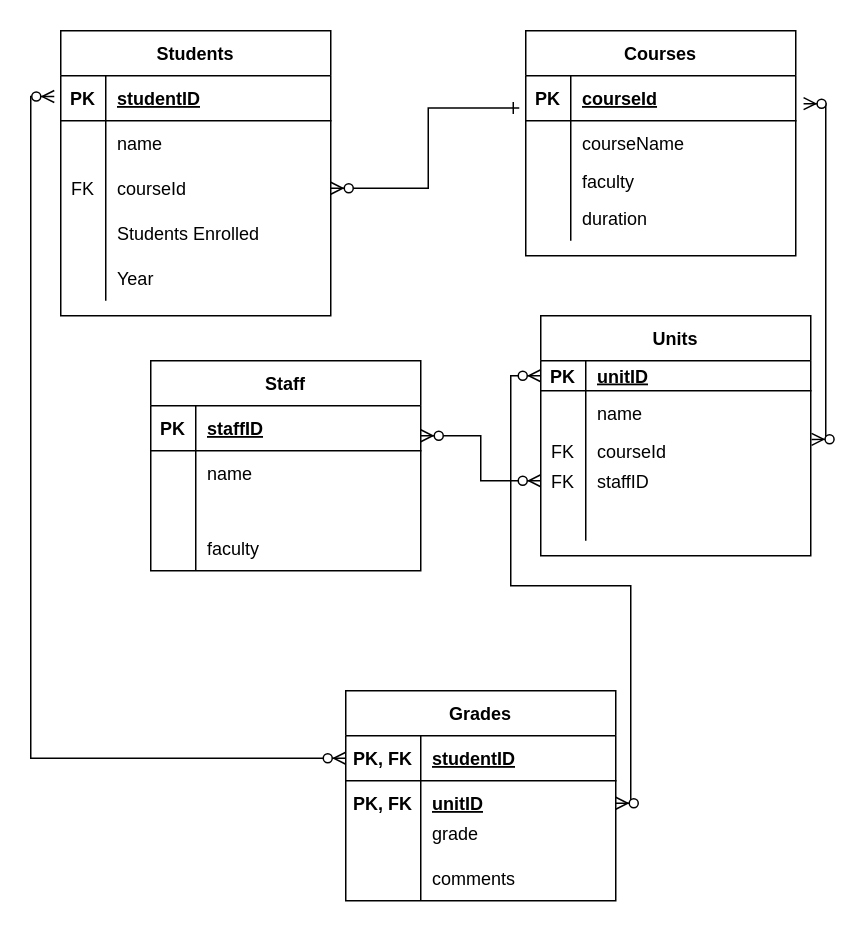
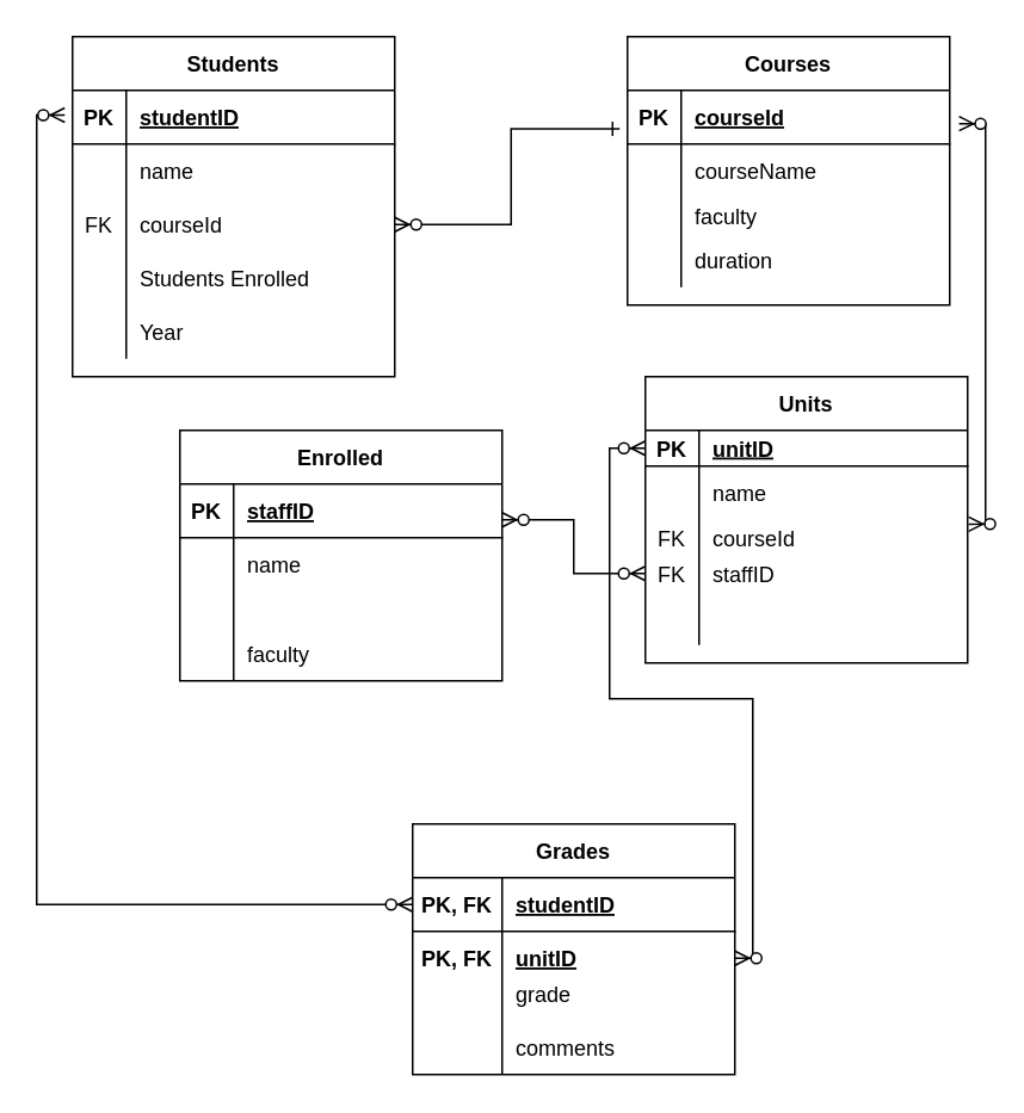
  <mxCell id="0" />
  <mxCell id="1" parent="0" />
  <mxCell id="2" value="Students" style="shape=table;startSize=30;container=1;collapsible=1;childLayout=tableLayout;fixedRows=1;rowLines=0;fontStyle=1;align=center;resizeLast=1;" vertex="1" parent="1"><mxGeometry x="40" y="20" width="180" height="190" as="geometry" /></mxCell>
  <mxCell id="3" value="" style="shape=tableRow;horizontal=0;startSize=0;swimlaneHead=0;swimlaneBody=0;fillColor=none;collapsible=0;dropTarget=0;points=[[0,0.5],[1,0.5]];portConstraint=eastwest;top=0;left=0;right=0;bottom=1;" vertex="1" parent="2"><mxGeometry y="30" width="180" height="30" as="geometry" /></mxCell>
  <mxCell id="4" value="PK" style="shape=partialRectangle;connectable=0;fillColor=none;top=0;left=0;bottom=0;right=0;fontStyle=1;overflow=hidden;" vertex="1" parent="3"><mxGeometry width="30" height="30" as="geometry"><mxRectangle width="30" height="30" as="alternateBounds" /></mxGeometry></mxCell>
  <mxCell id="5" value="studentID" style="shape=partialRectangle;connectable=0;fillColor=none;top=0;left=0;bottom=0;right=0;align=left;spacingLeft=6;fontStyle=5;overflow=hidden;" vertex="1" parent="3"><mxGeometry x="30" width="150" height="30" as="geometry"><mxRectangle width="150" height="30" as="alternateBounds" /></mxGeometry></mxCell>
  <mxCell id="6" value="" style="shape=tableRow;horizontal=0;startSize=0;swimlaneHead=0;swimlaneBody=0;fillColor=none;collapsible=0;dropTarget=0;points=[[0,0.5],[1,0.5]];portConstraint=eastwest;top=0;left=0;right=0;bottom=0;" vertex="1" parent="2"><mxGeometry y="60" width="180" height="30" as="geometry" /></mxCell>
  <mxCell id="7" value="" style="shape=partialRectangle;connectable=0;fillColor=none;top=0;left=0;bottom=0;right=0;editable=1;overflow=hidden;" vertex="1" parent="6"><mxGeometry width="30" height="30" as="geometry"><mxRectangle width="30" height="30" as="alternateBounds" /></mxGeometry></mxCell>
  <mxCell id="8" value="name" style="shape=partialRectangle;connectable=0;fillColor=none;top=0;left=0;bottom=0;right=0;align=left;spacingLeft=6;overflow=hidden;" vertex="1" parent="6"><mxGeometry x="30" width="150" height="30" as="geometry"><mxRectangle width="150" height="30" as="alternateBounds" /></mxGeometry></mxCell>
  <mxCell id="9" value="" style="shape=tableRow;horizontal=0;startSize=0;swimlaneHead=0;swimlaneBody=0;fillColor=none;collapsible=0;dropTarget=0;points=[[0,0.5],[1,0.5]];portConstraint=eastwest;top=0;left=0;right=0;bottom=0;" vertex="1" parent="2"><mxGeometry y="90" width="180" height="30" as="geometry" /></mxCell>
  <mxCell id="10" value="FK" style="shape=partialRectangle;connectable=0;fillColor=none;top=0;left=0;bottom=0;right=0;editable=1;overflow=hidden;" vertex="1" parent="9"><mxGeometry width="30" height="30" as="geometry"><mxRectangle width="30" height="30" as="alternateBounds" /></mxGeometry></mxCell>
  <mxCell id="11" value="courseId" style="shape=partialRectangle;connectable=0;fillColor=none;top=0;left=0;bottom=0;right=0;align=left;spacingLeft=6;overflow=hidden;" vertex="1" parent="9"><mxGeometry x="30" width="150" height="30" as="geometry"><mxRectangle width="150" height="30" as="alternateBounds" /></mxGeometry></mxCell>
  <mxCell id="12" value="" style="shape=tableRow;horizontal=0;startSize=0;swimlaneHead=0;swimlaneBody=0;fillColor=none;collapsible=0;dropTarget=0;points=[[0,0.5],[1,0.5]];portConstraint=eastwest;top=0;left=0;right=0;bottom=0;" vertex="1" parent="2"><mxGeometry y="120" width="180" height="30" as="geometry" /></mxCell>
  <mxCell id="13" value="" style="shape=partialRectangle;connectable=0;fillColor=none;top=0;left=0;bottom=0;right=0;editable=1;overflow=hidden;" vertex="1" parent="12"><mxGeometry width="30" height="30" as="geometry"><mxRectangle width="30" height="30" as="alternateBounds" /></mxGeometry></mxCell>
  <mxCell id="14" value="Students Enrolled" style="shape=partialRectangle;connectable=0;fillColor=none;top=0;left=0;bottom=0;right=0;align=left;spacingLeft=6;overflow=hidden;" vertex="1" parent="12"><mxGeometry x="30" width="150" height="30" as="geometry"><mxRectangle width="150" height="30" as="alternateBounds" /></mxGeometry></mxCell>
  <mxCell id="15" value="" style="shape=tableRow;horizontal=0;startSize=0;swimlaneHead=0;swimlaneBody=0;fillColor=none;collapsible=0;dropTarget=0;points=[[0,0.5],[1,0.5]];portConstraint=eastwest;top=0;left=0;right=0;bottom=0;" vertex="1" parent="2"><mxGeometry y="150" width="180" height="30" as="geometry" /></mxCell>
  <mxCell id="16" value="" style="shape=partialRectangle;connectable=0;fillColor=none;top=0;left=0;bottom=0;right=0;editable=1;overflow=hidden;" vertex="1" parent="15"><mxGeometry width="30" height="30" as="geometry"><mxRectangle width="30" height="30" as="alternateBounds" /></mxGeometry></mxCell>
  <mxCell id="17" value="Year" style="shape=partialRectangle;connectable=0;fillColor=none;top=0;left=0;bottom=0;right=0;align=left;spacingLeft=6;overflow=hidden;" vertex="1" parent="15"><mxGeometry x="30" width="150" height="30" as="geometry"><mxRectangle width="150" height="30" as="alternateBounds" /></mxGeometry></mxCell>
  <mxCell id="18" value="Courses" style="shape=table;startSize=30;container=1;collapsible=1;childLayout=tableLayout;fixedRows=1;rowLines=0;fontStyle=1;align=center;resizeLast=1;" vertex="1" parent="1"><mxGeometry x="350" y="20" width="180" height="150" as="geometry" /></mxCell>
  <mxCell id="19" value="" style="shape=tableRow;horizontal=0;startSize=0;swimlaneHead=0;swimlaneBody=0;fillColor=none;collapsible=0;dropTarget=0;points=[[0,0.5],[1,0.5]];portConstraint=eastwest;top=0;left=0;right=0;bottom=1;" vertex="1" parent="18"><mxGeometry y="30" width="180" height="30" as="geometry" /></mxCell>
  <mxCell id="20" value="PK" style="shape=partialRectangle;connectable=0;fillColor=none;top=0;left=0;bottom=0;right=0;fontStyle=1;overflow=hidden;" vertex="1" parent="19"><mxGeometry width="30" height="30" as="geometry"><mxRectangle width="30" height="30" as="alternateBounds" /></mxGeometry></mxCell>
  <mxCell id="21" value="courseId" style="shape=partialRectangle;connectable=0;fillColor=none;top=0;left=0;bottom=0;right=0;align=left;spacingLeft=6;fontStyle=5;overflow=hidden;" vertex="1" parent="19"><mxGeometry x="30" width="150" height="30" as="geometry"><mxRectangle width="150" height="30" as="alternateBounds" /></mxGeometry></mxCell>
  <mxCell id="22" value="" style="shape=tableRow;horizontal=0;startSize=0;swimlaneHead=0;swimlaneBody=0;fillColor=none;collapsible=0;dropTarget=0;points=[[0,0.5],[1,0.5]];portConstraint=eastwest;top=0;left=0;right=0;bottom=0;" vertex="1" parent="18"><mxGeometry y="60" width="180" height="30" as="geometry" /></mxCell>
  <mxCell id="23" value="" style="shape=partialRectangle;connectable=0;fillColor=none;top=0;left=0;bottom=0;right=0;editable=1;overflow=hidden;" vertex="1" parent="22"><mxGeometry width="30" height="30" as="geometry"><mxRectangle width="30" height="30" as="alternateBounds" /></mxGeometry></mxCell>
  <mxCell id="24" value="courseName" style="shape=partialRectangle;connectable=0;fillColor=none;top=0;left=0;bottom=0;right=0;align=left;spacingLeft=6;overflow=hidden;" vertex="1" parent="22"><mxGeometry x="30" width="150" height="30" as="geometry"><mxRectangle width="150" height="30" as="alternateBounds" /></mxGeometry></mxCell>
  <mxCell id="25" value="" style="shape=tableRow;horizontal=0;startSize=0;swimlaneHead=0;swimlaneBody=0;fillColor=none;collapsible=0;dropTarget=0;points=[[0,0.5],[1,0.5]];portConstraint=eastwest;top=0;left=0;right=0;bottom=0;" vertex="1" parent="18"><mxGeometry y="90" width="180" height="20" as="geometry" /></mxCell>
  <mxCell id="26" value="" style="shape=partialRectangle;connectable=0;fillColor=none;top=0;left=0;bottom=0;right=0;editable=1;overflow=hidden;" vertex="1" parent="25"><mxGeometry width="30" height="20" as="geometry"><mxRectangle width="30" height="20" as="alternateBounds" /></mxGeometry></mxCell>
  <mxCell id="27" value="faculty" style="shape=partialRectangle;connectable=0;fillColor=none;top=0;left=0;bottom=0;right=0;align=left;spacingLeft=6;overflow=hidden;" vertex="1" parent="25"><mxGeometry x="30" width="150" height="20" as="geometry"><mxRectangle width="150" height="20" as="alternateBounds" /></mxGeometry></mxCell>
  <mxCell id="28" value="" style="shape=tableRow;horizontal=0;startSize=0;swimlaneHead=0;swimlaneBody=0;fillColor=none;collapsible=0;dropTarget=0;points=[[0,0.5],[1,0.5]];portConstraint=eastwest;top=0;left=0;right=0;bottom=0;" vertex="1" parent="18"><mxGeometry y="110" width="180" height="30" as="geometry" /></mxCell>
  <mxCell id="29" value="" style="shape=partialRectangle;connectable=0;fillColor=none;top=0;left=0;bottom=0;right=0;editable=1;overflow=hidden;" vertex="1" parent="28"><mxGeometry width="30" height="30" as="geometry"><mxRectangle width="30" height="30" as="alternateBounds" /></mxGeometry></mxCell>
  <mxCell id="30" value="duration" style="shape=partialRectangle;connectable=0;fillColor=none;top=0;left=0;bottom=0;right=0;align=left;spacingLeft=6;overflow=hidden;" vertex="1" parent="28"><mxGeometry x="30" width="150" height="30" as="geometry"><mxRectangle width="150" height="30" as="alternateBounds" /></mxGeometry></mxCell>
- <mxCell id="31" value="Staff" style="shape=table;startSize=30;container=1;collapsible=1;childLayout=tableLayout;fixedRows=1;rowLines=0;fontStyle=1;align=center;resizeLast=1;" vertex="1" parent="1"><mxGeometry x="100" y="240" width="180" height="140" as="geometry" /></mxCell>
+ <mxCell id="31" value="Enrolled" style="shape=table;startSize=30;container=1;collapsible=1;childLayout=tableLayout;fixedRows=1;rowLines=0;fontStyle=1;align=center;resizeLast=1;" vertex="1" parent="1"><mxGeometry x="100" y="240" width="180" height="140" as="geometry" /></mxCell>
  <mxCell id="32" value="" style="shape=tableRow;horizontal=0;startSize=0;swimlaneHead=0;swimlaneBody=0;fillColor=none;collapsible=0;dropTarget=0;points=[[0,0.5],[1,0.5]];portConstraint=eastwest;top=0;left=0;right=0;bottom=1;" vertex="1" parent="31"><mxGeometry y="30" width="180" height="30" as="geometry" /></mxCell>
  <mxCell id="33" value="PK" style="shape=partialRectangle;connectable=0;fillColor=none;top=0;left=0;bottom=0;right=0;fontStyle=1;overflow=hidden;" vertex="1" parent="32"><mxGeometry width="30" height="30" as="geometry"><mxRectangle width="30" height="30" as="alternateBounds" /></mxGeometry></mxCell>
  <mxCell id="34" value="staffID" style="shape=partialRectangle;connectable=0;fillColor=none;top=0;left=0;bottom=0;right=0;align=left;spacingLeft=6;fontStyle=5;overflow=hidden;" vertex="1" parent="32"><mxGeometry x="30" width="150" height="30" as="geometry"><mxRectangle width="150" height="30" as="alternateBounds" /></mxGeometry></mxCell>
  <mxCell id="35" value="" style="shape=tableRow;horizontal=0;startSize=0;swimlaneHead=0;swimlaneBody=0;fillColor=none;collapsible=0;dropTarget=0;points=[[0,0.5],[1,0.5]];portConstraint=eastwest;top=0;left=0;right=0;bottom=0;" vertex="1" parent="31"><mxGeometry y="60" width="180" height="30" as="geometry" /></mxCell>
  <mxCell id="36" value="" style="shape=partialRectangle;connectable=0;fillColor=none;top=0;left=0;bottom=0;right=0;editable=1;overflow=hidden;" vertex="1" parent="35"><mxGeometry width="30" height="30" as="geometry"><mxRectangle width="30" height="30" as="alternateBounds" /></mxGeometry></mxCell>
  <mxCell id="37" value="name" style="shape=partialRectangle;connectable=0;fillColor=none;top=0;left=0;bottom=0;right=0;align=left;spacingLeft=6;overflow=hidden;" vertex="1" parent="35"><mxGeometry x="30" width="150" height="30" as="geometry"><mxRectangle width="150" height="30" as="alternateBounds" /></mxGeometry></mxCell>
  <mxCell id="38" value="" style="shape=tableRow;horizontal=0;startSize=0;swimlaneHead=0;swimlaneBody=0;fillColor=none;collapsible=0;dropTarget=0;points=[[0,0.5],[1,0.5]];portConstraint=eastwest;top=0;left=0;right=0;bottom=0;" vertex="1" parent="31"><mxGeometry y="90" width="180" height="20" as="geometry" /></mxCell>
  <mxCell id="39" value="" style="shape=partialRectangle;connectable=0;fillColor=none;top=0;left=0;bottom=0;right=0;editable=1;overflow=hidden;" vertex="1" parent="38"><mxGeometry width="30" height="20" as="geometry"><mxRectangle width="30" height="20" as="alternateBounds" /></mxGeometry></mxCell>
  <mxCell id="40" value="" style="shape=partialRectangle;connectable=0;fillColor=none;top=0;left=0;bottom=0;right=0;align=left;spacingLeft=6;overflow=hidden;" vertex="1" parent="38"><mxGeometry x="30" width="150" height="20" as="geometry"><mxRectangle width="150" height="20" as="alternateBounds" /></mxGeometry></mxCell>
  <mxCell id="41" value="" style="shape=tableRow;horizontal=0;startSize=0;swimlaneHead=0;swimlaneBody=0;fillColor=none;collapsible=0;dropTarget=0;points=[[0,0.5],[1,0.5]];portConstraint=eastwest;top=0;left=0;right=0;bottom=0;" vertex="1" parent="31"><mxGeometry y="110" width="180" height="30" as="geometry" /></mxCell>
  <mxCell id="42" value="" style="shape=partialRectangle;connectable=0;fillColor=none;top=0;left=0;bottom=0;right=0;editable=1;overflow=hidden;" vertex="1" parent="41"><mxGeometry width="30" height="30" as="geometry"><mxRectangle width="30" height="30" as="alternateBounds" /></mxGeometry></mxCell>
  <mxCell id="43" value="faculty" style="shape=partialRectangle;connectable=0;fillColor=none;top=0;left=0;bottom=0;right=0;align=left;spacingLeft=6;overflow=hidden;" vertex="1" parent="41"><mxGeometry x="30" width="150" height="30" as="geometry"><mxRectangle width="150" height="30" as="alternateBounds" /></mxGeometry></mxCell>
  <mxCell id="44" value="Units" style="shape=table;startSize=30;container=1;collapsible=1;childLayout=tableLayout;fixedRows=1;rowLines=0;fontStyle=1;align=center;resizeLast=1;" vertex="1" parent="1"><mxGeometry x="360" y="210" width="180" height="160" as="geometry" /></mxCell>
  <mxCell id="45" value="" style="shape=tableRow;horizontal=0;startSize=0;swimlaneHead=0;swimlaneBody=0;fillColor=none;collapsible=0;dropTarget=0;points=[[0,0.5],[1,0.5]];portConstraint=eastwest;top=0;left=0;right=0;bottom=1;" vertex="1" parent="44"><mxGeometry y="30" width="180" height="20" as="geometry" /></mxCell>
  <mxCell id="46" value="PK" style="shape=partialRectangle;connectable=0;fillColor=none;top=0;left=0;bottom=0;right=0;fontStyle=1;overflow=hidden;" vertex="1" parent="45"><mxGeometry width="30" height="20" as="geometry"><mxRectangle width="30" height="20" as="alternateBounds" /></mxGeometry></mxCell>
  <mxCell id="47" value="unitID" style="shape=partialRectangle;connectable=0;fillColor=none;top=0;left=0;bottom=0;right=0;align=left;spacingLeft=6;fontStyle=5;overflow=hidden;" vertex="1" parent="45"><mxGeometry x="30" width="150" height="20" as="geometry"><mxRectangle width="150" height="20" as="alternateBounds" /></mxGeometry></mxCell>
  <mxCell id="48" value="" style="shape=tableRow;horizontal=0;startSize=0;swimlaneHead=0;swimlaneBody=0;fillColor=none;collapsible=0;dropTarget=0;points=[[0,0.5],[1,0.5]];portConstraint=eastwest;top=0;left=0;right=0;bottom=0;" vertex="1" parent="44"><mxGeometry y="50" width="180" height="30" as="geometry" /></mxCell>
  <mxCell id="49" value="" style="shape=partialRectangle;connectable=0;fillColor=none;top=0;left=0;bottom=0;right=0;editable=1;overflow=hidden;" vertex="1" parent="48"><mxGeometry width="30" height="30" as="geometry"><mxRectangle width="30" height="30" as="alternateBounds" /></mxGeometry></mxCell>
  <mxCell id="50" value="name" style="shape=partialRectangle;connectable=0;fillColor=none;top=0;left=0;bottom=0;right=0;align=left;spacingLeft=6;overflow=hidden;" vertex="1" parent="48"><mxGeometry x="30" width="150" height="30" as="geometry"><mxRectangle width="150" height="30" as="alternateBounds" /></mxGeometry></mxCell>
  <mxCell id="51" value="" style="shape=tableRow;horizontal=0;startSize=0;swimlaneHead=0;swimlaneBody=0;fillColor=none;collapsible=0;dropTarget=0;points=[[0,0.5],[1,0.5]];portConstraint=eastwest;top=0;left=0;right=0;bottom=0;" vertex="1" parent="44"><mxGeometry y="80" width="180" height="20" as="geometry" /></mxCell>
  <mxCell id="52" value="FK" style="shape=partialRectangle;connectable=0;fillColor=none;top=0;left=0;bottom=0;right=0;editable=1;overflow=hidden;" vertex="1" parent="51"><mxGeometry width="30" height="20" as="geometry"><mxRectangle width="30" height="20" as="alternateBounds" /></mxGeometry></mxCell>
  <mxCell id="53" value="courseId" style="shape=partialRectangle;connectable=0;fillColor=none;top=0;left=0;bottom=0;right=0;align=left;spacingLeft=6;overflow=hidden;" vertex="1" parent="51"><mxGeometry x="30" width="150" height="20" as="geometry"><mxRectangle width="150" height="20" as="alternateBounds" /></mxGeometry></mxCell>
  <mxCell id="54" value="" style="shape=tableRow;horizontal=0;startSize=0;swimlaneHead=0;swimlaneBody=0;fillColor=none;collapsible=0;dropTarget=0;points=[[0,0.5],[1,0.5]];portConstraint=eastwest;top=0;left=0;right=0;bottom=0;" vertex="1" parent="44"><mxGeometry y="100" width="180" height="20" as="geometry" /></mxCell>
  <mxCell id="55" value="FK" style="shape=partialRectangle;connectable=0;fillColor=none;top=0;left=0;bottom=0;right=0;editable=1;overflow=hidden;" vertex="1" parent="54"><mxGeometry width="30" height="20" as="geometry"><mxRectangle width="30" height="20" as="alternateBounds" /></mxGeometry></mxCell>
  <mxCell id="56" value="staffID" style="shape=partialRectangle;connectable=0;fillColor=none;top=0;left=0;bottom=0;right=0;align=left;spacingLeft=6;overflow=hidden;" vertex="1" parent="54"><mxGeometry x="30" width="150" height="20" as="geometry"><mxRectangle width="150" height="20" as="alternateBounds" /></mxGeometry></mxCell>
  <mxCell id="57" value="" style="shape=tableRow;horizontal=0;startSize=0;swimlaneHead=0;swimlaneBody=0;fillColor=none;collapsible=0;dropTarget=0;points=[[0,0.5],[1,0.5]];portConstraint=eastwest;top=0;left=0;right=0;bottom=0;" vertex="1" parent="44"><mxGeometry y="120" width="180" height="30" as="geometry" /></mxCell>
  <mxCell id="58" value="" style="shape=partialRectangle;connectable=0;fillColor=none;top=0;left=0;bottom=0;right=0;editable=1;overflow=hidden;" vertex="1" parent="57"><mxGeometry width="30" height="30" as="geometry"><mxRectangle width="30" height="30" as="alternateBounds" /></mxGeometry></mxCell>
  <mxCell id="59" value="" style="shape=partialRectangle;connectable=0;fillColor=none;top=0;left=0;bottom=0;right=0;align=left;spacingLeft=6;overflow=hidden;" vertex="1" parent="57"><mxGeometry x="30" width="150" height="30" as="geometry"><mxRectangle width="150" height="30" as="alternateBounds" /></mxGeometry></mxCell>
  <mxCell id="60" value="Grades" style="shape=table;startSize=30;container=1;collapsible=1;childLayout=tableLayout;fixedRows=1;rowLines=0;fontStyle=1;align=center;resizeLast=1;" vertex="1" parent="1"><mxGeometry x="230" y="460" width="180" height="140" as="geometry" /></mxCell>
  <mxCell id="61" value="" style="shape=tableRow;horizontal=0;startSize=0;swimlaneHead=0;swimlaneBody=0;fillColor=none;collapsible=0;dropTarget=0;points=[[0,0.5],[1,0.5]];portConstraint=eastwest;top=0;left=0;right=0;bottom=1;" vertex="1" parent="60"><mxGeometry y="30" width="180" height="30" as="geometry" /></mxCell>
  <mxCell id="62" value="PK, FK" style="shape=partialRectangle;connectable=0;fillColor=none;top=0;left=0;bottom=0;right=0;fontStyle=1;overflow=hidden;" vertex="1" parent="61"><mxGeometry width="50" height="30" as="geometry"><mxRectangle width="50" height="30" as="alternateBounds" /></mxGeometry></mxCell>
  <mxCell id="63" value="studentID" style="shape=partialRectangle;connectable=0;fillColor=none;top=0;left=0;bottom=0;right=0;align=left;spacingLeft=6;fontStyle=5;overflow=hidden;" vertex="1" parent="61"><mxGeometry x="50" width="130" height="30" as="geometry"><mxRectangle width="130" height="30" as="alternateBounds" /></mxGeometry></mxCell>
  <mxCell id="64" value="" style="shape=tableRow;horizontal=0;startSize=0;swimlaneHead=0;swimlaneBody=0;fillColor=none;collapsible=0;dropTarget=0;points=[[0,0.5],[1,0.5]];portConstraint=eastwest;top=0;left=0;right=0;bottom=0;fontStyle=1" vertex="1" parent="60"><mxGeometry y="60" width="180" height="30" as="geometry" /></mxCell>
  <mxCell id="65" value="PK, FK" style="shape=partialRectangle;connectable=0;fillColor=none;top=0;left=0;bottom=0;right=0;editable=1;overflow=hidden;fontStyle=1" vertex="1" parent="64"><mxGeometry width="50" height="30" as="geometry"><mxRectangle width="50" height="30" as="alternateBounds" /></mxGeometry></mxCell>
  <mxCell id="66" value="unitID" style="shape=partialRectangle;connectable=0;fillColor=none;top=0;left=0;bottom=0;right=0;align=left;spacingLeft=6;overflow=hidden;fontStyle=5" vertex="1" parent="64"><mxGeometry x="50" width="130" height="30" as="geometry"><mxRectangle width="130" height="30" as="alternateBounds" /></mxGeometry></mxCell>
  <mxCell id="67" value="" style="shape=tableRow;horizontal=0;startSize=0;swimlaneHead=0;swimlaneBody=0;fillColor=none;collapsible=0;dropTarget=0;points=[[0,0.5],[1,0.5]];portConstraint=eastwest;top=0;left=0;right=0;bottom=0;" vertex="1" parent="60"><mxGeometry y="90" width="180" height="20" as="geometry" /></mxCell>
  <mxCell id="68" value="" style="shape=partialRectangle;connectable=0;fillColor=none;top=0;left=0;bottom=0;right=0;editable=1;overflow=hidden;" vertex="1" parent="67"><mxGeometry width="50" height="20" as="geometry"><mxRectangle width="50" height="20" as="alternateBounds" /></mxGeometry></mxCell>
  <mxCell id="69" value="" style="shape=partialRectangle;connectable=0;fillColor=none;top=0;left=0;bottom=0;right=0;align=left;spacingLeft=6;overflow=hidden;" vertex="1" parent="67"><mxGeometry x="50" width="130" height="20" as="geometry"><mxRectangle width="130" height="20" as="alternateBounds" /></mxGeometry></mxCell>
  <mxCell id="70" value="" style="shape=tableRow;horizontal=0;startSize=0;swimlaneHead=0;swimlaneBody=0;fillColor=none;collapsible=0;dropTarget=0;points=[[0,0.5],[1,0.5]];portConstraint=eastwest;top=0;left=0;right=0;bottom=0;" vertex="1" parent="60"><mxGeometry y="110" width="180" height="30" as="geometry" /></mxCell>
  <mxCell id="71" value="" style="shape=partialRectangle;connectable=0;fillColor=none;top=0;left=0;bottom=0;right=0;editable=1;overflow=hidden;" vertex="1" parent="70"><mxGeometry width="50" height="30" as="geometry"><mxRectangle width="50" height="30" as="alternateBounds" /></mxGeometry></mxCell>
  <mxCell id="72" value="comments" style="shape=partialRectangle;connectable=0;fillColor=none;top=0;left=0;bottom=0;right=0;align=left;spacingLeft=6;overflow=hidden;" vertex="1" parent="70"><mxGeometry x="50" width="130" height="30" as="geometry"><mxRectangle width="130" height="30" as="alternateBounds" /></mxGeometry></mxCell>
  <mxCell id="73" value="grade" style="shape=partialRectangle;connectable=0;fillColor=none;top=0;left=0;bottom=0;right=0;align=left;spacingLeft=6;overflow=hidden;" vertex="1" parent="1"><mxGeometry x="280" y="540" width="130" height="30" as="geometry"><mxRectangle width="130" height="30" as="alternateBounds" /></mxGeometry></mxCell>
  <mxCell id="74" value="" style="edgeStyle=orthogonalEdgeStyle;fontSize=12;html=1;endArrow=ERzeroToMany;endFill=1;startArrow=ERzeroToMany;rounded=0;entryX=1.003;entryY=0.121;entryDx=0;entryDy=0;exitX=1.029;exitY=0.621;exitDx=0;exitDy=0;exitPerimeter=0;entryPerimeter=0;" edge="1" parent="1" source="19" target="51"><mxGeometry width="100" height="100" relative="1" as="geometry"><mxPoint x="210" y="300" as="sourcePoint" /><mxPoint x="310" y="200" as="targetPoint" /><Array as="points"><mxPoint x="550" y="69" /><mxPoint x="550" y="292" /></Array></mxGeometry></mxCell>
  <mxCell id="75" value="" style="edgeStyle=orthogonalEdgeStyle;fontSize=12;html=1;endArrow=ERzeroToMany;endFill=1;startArrow=ERzeroToMany;rounded=0;entryX=0;entryY=0.5;entryDx=0;entryDy=0;" edge="1" parent="1" target="54"><mxGeometry width="100" height="100" relative="1" as="geometry"><mxPoint x="280" y="290" as="sourcePoint" /><mxPoint x="340" y="180" as="targetPoint" /><Array as="points"><mxPoint x="320" y="290" /><mxPoint x="320" y="320" /></Array></mxGeometry></mxCell>
  <mxCell id="76" value="" style="edgeStyle=orthogonalEdgeStyle;fontSize=12;html=1;endArrow=ERzeroToMany;endFill=1;startArrow=ERzeroToMany;rounded=0;entryX=0;entryY=0.5;entryDx=0;entryDy=0;exitX=1;exitY=0.5;exitDx=0;exitDy=0;" edge="1" parent="1" source="64" target="45"><mxGeometry width="100" height="100" relative="1" as="geometry"><mxPoint x="240" y="460" as="sourcePoint" /><mxPoint x="340" y="360" as="targetPoint" /><Array as="points"><mxPoint x="420" y="535" /><mxPoint x="420" y="390" /><mxPoint x="340" y="390" /><mxPoint x="340" y="250" /></Array></mxGeometry></mxCell>
  <mxCell id="77" value="" style="edgeStyle=orthogonalEdgeStyle;fontSize=12;html=1;endArrow=ERzeroToMany;endFill=1;startArrow=ERzeroToMany;rounded=0;entryX=-0.024;entryY=0.462;entryDx=0;entryDy=0;entryPerimeter=0;exitX=0;exitY=0.5;exitDx=0;exitDy=0;" edge="1" parent="1" source="61" target="3"><mxGeometry width="100" height="100" relative="1" as="geometry"><mxPoint x="220" y="510" as="sourcePoint" /><mxPoint x="80" y="330" as="targetPoint" /><Array as="points"><mxPoint x="20" y="505" /><mxPoint x="20" y="64" /></Array></mxGeometry></mxCell>
  <mxCell id="78" value="" style="edgeStyle=orthogonalEdgeStyle;fontSize=12;html=1;endArrow=ERzeroToMany;endFill=1;startArrow=ERone;rounded=0;startFill=0;exitX=-0.024;exitY=0.716;exitDx=0;exitDy=0;exitPerimeter=0;" edge="1" parent="1" source="19" target="9"><mxGeometry width="100" height="100" relative="1" as="geometry"><mxPoint x="270" y="130" as="sourcePoint" /><mxPoint x="170" y="230" as="targetPoint" /></mxGeometry></mxCell>
